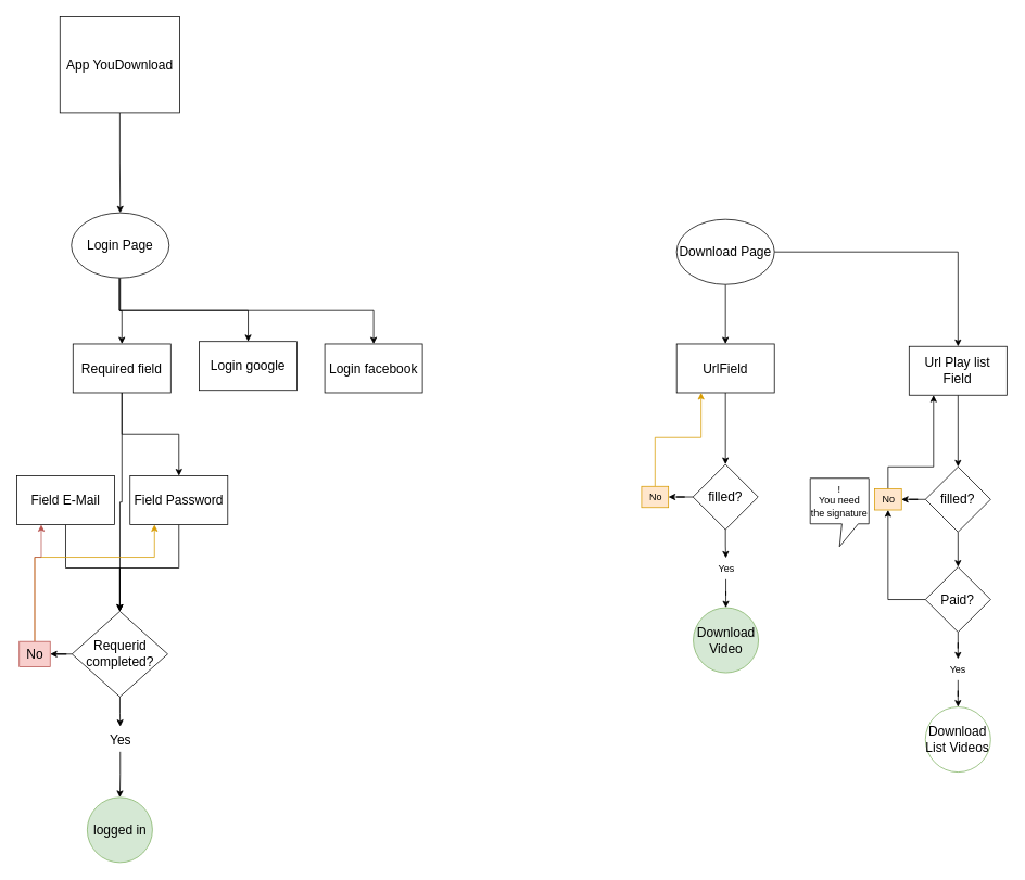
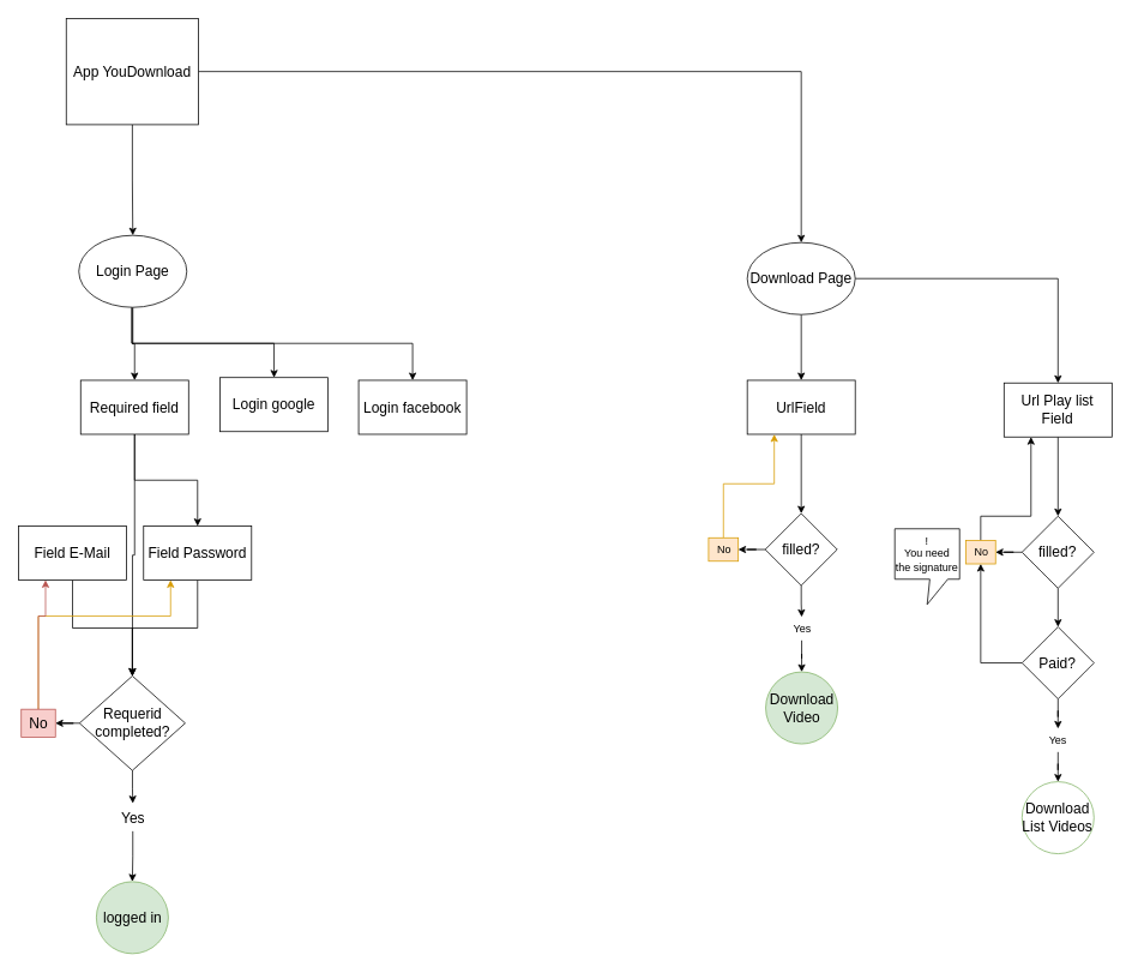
  <mxCell id="0" />
  <mxCell id="1" parent="0" />
  <mxCell id="2" value="Login facebook" style="rounded=0;whiteSpace=wrap;html=1;fontSize=16;" parent="1" vertex="1"><mxGeometry x="398" y="422" width="120" height="60" as="geometry" /></mxCell>
  <mxCell id="3" style="edgeStyle=orthogonalEdgeStyle;rounded=0;orthogonalLoop=1;jettySize=auto;html=1;entryX=0.5;entryY=0;entryDx=0;entryDy=0;" parent="1" source="5" target="9" edge="1"><mxGeometry relative="1" as="geometry" /></mxCell>
+ <mxCell id="4" style="edgeStyle=orthogonalEdgeStyle;rounded=0;orthogonalLoop=1;jettySize=auto;html=1;entryX=0.5;entryY=0;entryDx=0;entryDy=0;" parent="1" source="5" target="29" edge="1"><mxGeometry relative="1" as="geometry" /></mxCell>
  <mxCell id="5" value="App YouDownload" style="rounded=0;whiteSpace=wrap;html=1;fontSize=16;" parent="1" vertex="1"><mxGeometry x="73" y="20" width="147" height="118" as="geometry" /></mxCell>
  <mxCell id="6" style="edgeStyle=orthogonalEdgeStyle;rounded=0;orthogonalLoop=1;jettySize=auto;html=1;entryX=0.5;entryY=0;entryDx=0;entryDy=0;" parent="1" source="9" target="12" edge="1"><mxGeometry relative="1" as="geometry" /></mxCell>
  <mxCell id="7" style="edgeStyle=orthogonalEdgeStyle;rounded=0;orthogonalLoop=1;jettySize=auto;html=1;entryX=0.5;entryY=0;entryDx=0;entryDy=0;" parent="1" source="9" target="26" edge="1"><mxGeometry relative="1" as="geometry"><Array as="points"><mxPoint x="146" y="381" /><mxPoint x="304" y="381" /></Array></mxGeometry></mxCell>
  <mxCell id="8" style="edgeStyle=orthogonalEdgeStyle;rounded=0;orthogonalLoop=1;jettySize=auto;html=1;" parent="1" source="9" target="2" edge="1"><mxGeometry relative="1" as="geometry"><Array as="points"><mxPoint x="146" y="381" /><mxPoint x="458" y="381" /></Array></mxGeometry></mxCell>
  <mxCell id="9" value="Login Page" style="ellipse;whiteSpace=wrap;html=1;fontSize=16;" parent="1" vertex="1"><mxGeometry x="87" y="261" width="120" height="80" as="geometry" /></mxCell>
  <mxCell id="10" style="edgeStyle=orthogonalEdgeStyle;rounded=0;orthogonalLoop=1;jettySize=auto;html=1;" parent="1" source="12" target="19" edge="1"><mxGeometry relative="1" as="geometry" /></mxCell>
  <mxCell id="11" style="edgeStyle=orthogonalEdgeStyle;rounded=0;orthogonalLoop=1;jettySize=auto;html=1;entryX=0.5;entryY=0;entryDx=0;entryDy=0;" parent="1" source="12" target="16" edge="1"><mxGeometry relative="1" as="geometry" /></mxCell>
  <mxCell id="12" value="Required field" style="rounded=0;whiteSpace=wrap;html=1;fontSize=16;" parent="1" vertex="1"><mxGeometry x="89" y="422" width="120" height="60" as="geometry" /></mxCell>
  <mxCell id="13" style="edgeStyle=orthogonalEdgeStyle;rounded=0;orthogonalLoop=1;jettySize=auto;html=1;entryX=0.5;entryY=0;entryDx=0;entryDy=0;" parent="1" source="14" target="19" edge="1"><mxGeometry relative="1" as="geometry" /></mxCell>
  <mxCell id="14" value="Field E-Mail" style="rounded=0;whiteSpace=wrap;html=1;fontSize=16;" parent="1" vertex="1"><mxGeometry x="20" y="584" width="120" height="60" as="geometry" /></mxCell>
  <mxCell id="15" style="edgeStyle=orthogonalEdgeStyle;rounded=0;orthogonalLoop=1;jettySize=auto;html=1;entryX=0.5;entryY=0;entryDx=0;entryDy=0;" parent="1" source="16" target="19" edge="1"><mxGeometry relative="1" as="geometry" /></mxCell>
  <mxCell id="16" value="Field Password" style="rounded=0;whiteSpace=wrap;html=1;fontSize=16;" parent="1" vertex="1"><mxGeometry x="159" y="584" width="120" height="60" as="geometry" /></mxCell>
  <mxCell id="17" style="edgeStyle=orthogonalEdgeStyle;rounded=0;orthogonalLoop=1;jettySize=auto;html=1;" parent="1" source="19" target="22" edge="1"><mxGeometry relative="1" as="geometry" /></mxCell>
  <mxCell id="18" style="edgeStyle=orthogonalEdgeStyle;rounded=0;orthogonalLoop=1;jettySize=auto;html=1;" parent="1" source="19" target="24" edge="1"><mxGeometry relative="1" as="geometry" /></mxCell>
  <mxCell id="19" value="Requerid&lt;br&gt;completed?" style="rhombus;whiteSpace=wrap;html=1;fontSize=16;" parent="1" vertex="1"><mxGeometry x="87.75" y="750.5" width="117.5" height="105" as="geometry" /></mxCell>
  <mxCell id="20" style="edgeStyle=orthogonalEdgeStyle;rounded=0;orthogonalLoop=1;jettySize=auto;html=1;entryX=0.25;entryY=1;entryDx=0;entryDy=0;fillColor=#ffe6cc;strokeColor=#d79b00;" parent="1" source="22" target="16" edge="1"><mxGeometry relative="1" as="geometry"><Array as="points"><mxPoint x="42" y="684" /><mxPoint x="189" y="684" /></Array></mxGeometry></mxCell>
  <mxCell id="21" style="edgeStyle=orthogonalEdgeStyle;rounded=0;orthogonalLoop=1;jettySize=auto;html=1;entryX=0.25;entryY=1;entryDx=0;entryDy=0;fillColor=#f8cecc;strokeColor=#b85450;" parent="1" source="22" target="14" edge="1"><mxGeometry relative="1" as="geometry"><Array as="points"><mxPoint x="42" y="684" /><mxPoint x="50" y="684" /></Array></mxGeometry></mxCell>
  <mxCell id="22" value="No" style="text;html=1;align=center;verticalAlign=middle;resizable=0;points=[];autosize=1;strokeColor=#b85450;fillColor=#f8cecc;fontSize=16;" parent="1" vertex="1"><mxGeometry x="23" y="787.5" width="38" height="31" as="geometry" /></mxCell>
  <mxCell id="23" style="edgeStyle=orthogonalEdgeStyle;rounded=0;orthogonalLoop=1;jettySize=auto;html=1;entryX=0.5;entryY=0;entryDx=0;entryDy=0;" parent="1" source="24" target="25" edge="1"><mxGeometry relative="1" as="geometry" /></mxCell>
  <mxCell id="24" value="Yes" style="text;html=1;align=center;verticalAlign=middle;resizable=0;points=[];autosize=1;strokeColor=none;fillColor=none;fontSize=16;" parent="1" vertex="1"><mxGeometry x="125" y="892" width="44" height="31" as="geometry" /></mxCell>
  <mxCell id="25" value="logged in" style="ellipse;whiteSpace=wrap;html=1;fontSize=16;fillColor=#d5e8d4;strokeColor=#82b366;" parent="1" vertex="1"><mxGeometry x="106.5" y="979" width="80" height="80" as="geometry" /></mxCell>
  <mxCell id="26" value="Login google" style="rounded=0;whiteSpace=wrap;html=1;fontSize=16;" parent="1" vertex="1"><mxGeometry x="244" y="419" width="120" height="60" as="geometry" /></mxCell>
  <mxCell id="27" style="edgeStyle=orthogonalEdgeStyle;rounded=0;orthogonalLoop=1;jettySize=auto;html=1;" parent="1" source="29" target="31" edge="1"><mxGeometry relative="1" as="geometry" /></mxCell>
  <mxCell id="28" style="edgeStyle=orthogonalEdgeStyle;rounded=0;orthogonalLoop=1;jettySize=auto;html=1;entryX=0.5;entryY=0;entryDx=0;entryDy=0;" parent="1" source="29" target="33" edge="1"><mxGeometry relative="1" as="geometry" /></mxCell>
  <mxCell id="29" value="Download Page" style="ellipse;whiteSpace=wrap;html=1;fontSize=16;" parent="1" vertex="1"><mxGeometry x="830" y="269" width="120" height="80" as="geometry" /></mxCell>
  <mxCell id="30" style="edgeStyle=orthogonalEdgeStyle;rounded=0;orthogonalLoop=1;jettySize=auto;html=1;entryX=0.5;entryY=0;entryDx=0;entryDy=0;" parent="1" source="31" target="36" edge="1"><mxGeometry relative="1" as="geometry" /></mxCell>
  <mxCell id="31" value="&lt;font style=&quot;font-size: 16px;&quot;&gt;UrlField&lt;/font&gt;" style="rounded=0;whiteSpace=wrap;html=1;" parent="1" vertex="1"><mxGeometry x="830" y="422" width="120" height="60" as="geometry" /></mxCell>
  <mxCell id="32" style="edgeStyle=orthogonalEdgeStyle;rounded=0;orthogonalLoop=1;jettySize=auto;html=1;entryX=0.5;entryY=0;entryDx=0;entryDy=0;" parent="1" source="33" target="44" edge="1"><mxGeometry relative="1" as="geometry" /></mxCell>
  <mxCell id="33" value="&lt;font style=&quot;font-size: 16px;&quot;&gt;Url Play list Field&lt;/font&gt;" style="rounded=0;whiteSpace=wrap;html=1;" parent="1" vertex="1"><mxGeometry x="1115.4" y="425" width="120" height="60" as="geometry" /></mxCell>
  <mxCell id="34" style="edgeStyle=orthogonalEdgeStyle;rounded=0;orthogonalLoop=1;jettySize=auto;html=1;" parent="1" source="36" target="38" edge="1"><mxGeometry relative="1" as="geometry" /></mxCell>
  <mxCell id="35" style="edgeStyle=orthogonalEdgeStyle;rounded=0;orthogonalLoop=1;jettySize=auto;html=1;" parent="1" source="36" target="40" edge="1"><mxGeometry relative="1" as="geometry" /></mxCell>
  <mxCell id="36" value="&lt;font style=&quot;font-size: 16px;&quot;&gt;filled?&lt;/font&gt;" style="rhombus;whiteSpace=wrap;html=1;" parent="1" vertex="1"><mxGeometry x="850" y="570" width="80" height="80" as="geometry" /></mxCell>
  <mxCell id="37" style="edgeStyle=orthogonalEdgeStyle;rounded=0;orthogonalLoop=1;jettySize=auto;html=1;entryX=0.25;entryY=1;entryDx=0;entryDy=0;fillColor=#ffe6cc;strokeColor=#d79b00;" parent="1" source="38" target="31" edge="1"><mxGeometry relative="1" as="geometry"><Array as="points"><mxPoint x="804" y="537" /><mxPoint x="860" y="537" /></Array></mxGeometry></mxCell>
  <mxCell id="38" value="No" style="text;html=1;align=center;verticalAlign=middle;resizable=0;points=[];autosize=1;strokeColor=#d79b00;fillColor=#ffe6cc;" parent="1" vertex="1"><mxGeometry x="787" y="597" width="33" height="26" as="geometry" /></mxCell>
  <mxCell id="39" style="edgeStyle=orthogonalEdgeStyle;rounded=0;orthogonalLoop=1;jettySize=auto;html=1;entryX=0.5;entryY=0;entryDx=0;entryDy=0;" parent="1" source="40" target="41" edge="1"><mxGeometry relative="1" as="geometry" /></mxCell>
  <mxCell id="40" value="Yes" style="text;html=1;align=center;verticalAlign=middle;resizable=0;points=[];autosize=1;strokeColor=none;fillColor=none;" parent="1" vertex="1"><mxGeometry x="871.5" y="685" width="38" height="26" as="geometry" /></mxCell>
  <mxCell id="41" value="Download Video" style="ellipse;whiteSpace=wrap;html=1;fontSize=16;fillColor=#d5e8d4;strokeColor=#82b366;" parent="1" vertex="1"><mxGeometry x="850.5" y="746" width="80" height="80" as="geometry" /></mxCell>
  <mxCell id="42" style="edgeStyle=orthogonalEdgeStyle;rounded=0;orthogonalLoop=1;jettySize=auto;html=1;entryX=0.5;entryY=0;entryDx=0;entryDy=0;" parent="1" source="44" target="52" edge="1"><mxGeometry relative="1" as="geometry" /></mxCell>
  <mxCell id="43" style="edgeStyle=orthogonalEdgeStyle;rounded=0;orthogonalLoop=1;jettySize=auto;html=1;" parent="1" source="44" target="46" edge="1"><mxGeometry relative="1" as="geometry" /></mxCell>
  <mxCell id="44" value="&lt;font style=&quot;font-size: 16px;&quot;&gt;filled?&lt;/font&gt;" style="rhombus;whiteSpace=wrap;html=1;" parent="1" vertex="1"><mxGeometry x="1135.4" y="573" width="80" height="80" as="geometry" /></mxCell>
  <mxCell id="45" style="edgeStyle=orthogonalEdgeStyle;rounded=0;orthogonalLoop=1;jettySize=auto;html=1;entryX=0.25;entryY=1;entryDx=0;entryDy=0;" parent="1" source="46" target="33" edge="1"><mxGeometry relative="1" as="geometry"><Array as="points"><mxPoint x="1090" y="573" /><mxPoint x="1145" y="573" /></Array></mxGeometry></mxCell>
  <mxCell id="46" value="No" style="text;html=1;align=center;verticalAlign=middle;resizable=0;points=[];autosize=1;strokeColor=#d79b00;fillColor=#ffe6cc;" parent="1" vertex="1"><mxGeometry x="1073" y="600" width="33" height="26" as="geometry" /></mxCell>
  <mxCell id="47" style="edgeStyle=orthogonalEdgeStyle;rounded=0;orthogonalLoop=1;jettySize=auto;html=1;entryX=0.5;entryY=0;entryDx=0;entryDy=0;" parent="1" source="48" target="49" edge="1"><mxGeometry relative="1" as="geometry" /></mxCell>
  <mxCell id="48" value="Yes" style="text;html=1;align=center;verticalAlign=middle;resizable=0;points=[];autosize=1;strokeColor=none;fillColor=none;" parent="1" vertex="1"><mxGeometry x="1156.4" y="809" width="38" height="26" as="geometry" /></mxCell>
  <mxCell id="49" value="Download List Videos" style="ellipse;whiteSpace=wrap;html=1;fontSize=16;fillColor=#ffffff;strokeColor=#82b366;" parent="1" vertex="1"><mxGeometry x="1135.4" y="868" width="80" height="80" as="geometry" /></mxCell>
  <mxCell id="50" style="edgeStyle=orthogonalEdgeStyle;rounded=0;orthogonalLoop=1;jettySize=auto;html=1;" parent="1" source="52" target="48" edge="1"><mxGeometry relative="1" as="geometry" /></mxCell>
  <mxCell id="51" style="edgeStyle=orthogonalEdgeStyle;rounded=0;orthogonalLoop=1;jettySize=auto;html=1;" parent="1" source="52" target="46" edge="1"><mxGeometry relative="1" as="geometry" /></mxCell>
  <mxCell id="52" value="&lt;font style=&quot;font-size: 16px;&quot;&gt;Paid?&lt;/font&gt;" style="rhombus;whiteSpace=wrap;html=1;" parent="1" vertex="1"><mxGeometry x="1135.4" y="696" width="80" height="80" as="geometry" /></mxCell>
  <mxCell id="53" value="!&lt;br&gt;You need the signature" style="shape=callout;whiteSpace=wrap;html=1;perimeter=calloutPerimeter;size=28;position=0.54;" parent="1" vertex="1"><mxGeometry x="994" y="587" width="72" height="84" as="geometry" /></mxCell>
